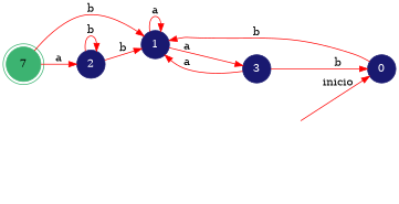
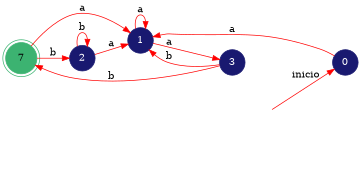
  digraph {
    rankdir=LR
    node [color=midnightblue shape=circle style=filled fontcolor=white]
    edge [color=red]
    n1 [color=mediumseagreen label=7 shape=doublecircle fontcolor=""]
    1
    2
    3
    secret_node [style=invis]
    0
-   n1 -> 1 [label=b]
-   n1 -> 2 [label=a]
+   n1 -> 1 [label=a]
+   n1 -> 2 [label=b]
    1 -> 1 [label=a]
    1 -> 3 [label=a]
-   2 -> 1 [label=b]
+   2 -> 1 [label=a]
    2 -> 2 [label=b]
-   3 -> 0 [label=b]
-   3 -> 1 [label=a]
+   3 -> n1 [label=b]
+   3 -> 1 [label=b]
    secret_node -> 0 [label=inicio]
-   0 -> 1 [label=b]
+   0 -> 1 [label=a]
  }
